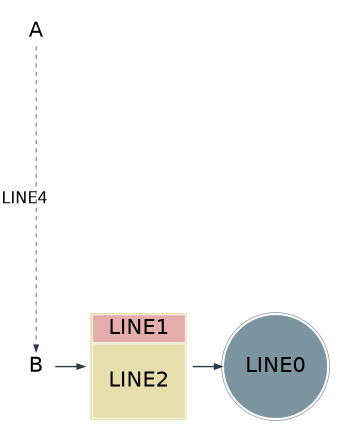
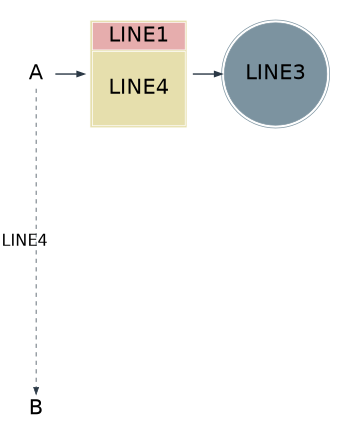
  digraph {
    fontname="DejaVu Sans"
    nodesep=3
    rankdir=LR
    node [color=white fontname="DejaVu Sans" fontsize=30 shape=none]
    edge [color="#2A3845" fontname="DejaVu Sans" penwidth=2]
    n1 [label=A]
    n2 [label=B]
-   n3 [label=< 	<TABLE BGCOLOR="#e6dfad"> 		<TR><TD BGCOLOR="#e6adad" >  LINE1  </TD></TR>  		<TR><TD >  <BR/>LINE2<BR/>  </TD></TR>  	</TABLE> > shape=record]
-   n4 [color="#7c93a0" label=LINE0 shape=doublecircle style=filled]
+   n3 [label=< 	<TABLE BGCOLOR="#e6dfad"> 		<TR><TD BGCOLOR="#e6adad" >  LINE1  </TD></TR>  		<TR><TD >  <BR/>LINE4<BR/>  </TD></TR>  	</TABLE> > shape=record]
+   n4 [color="#7c93a0" label=LINE3 shape=doublecircle style=filled]
    subgraph sub_1 {
      rank=same
      n1
      n2
    }
    n1 -> n2 [fontsize=23 label=LINE4 penwidth=1 style=dashed]
-   n2 -> n3 [label=" "]
+   n1 -> n3 [label=" "]
    n3 -> n4 [label=" "]
  }
